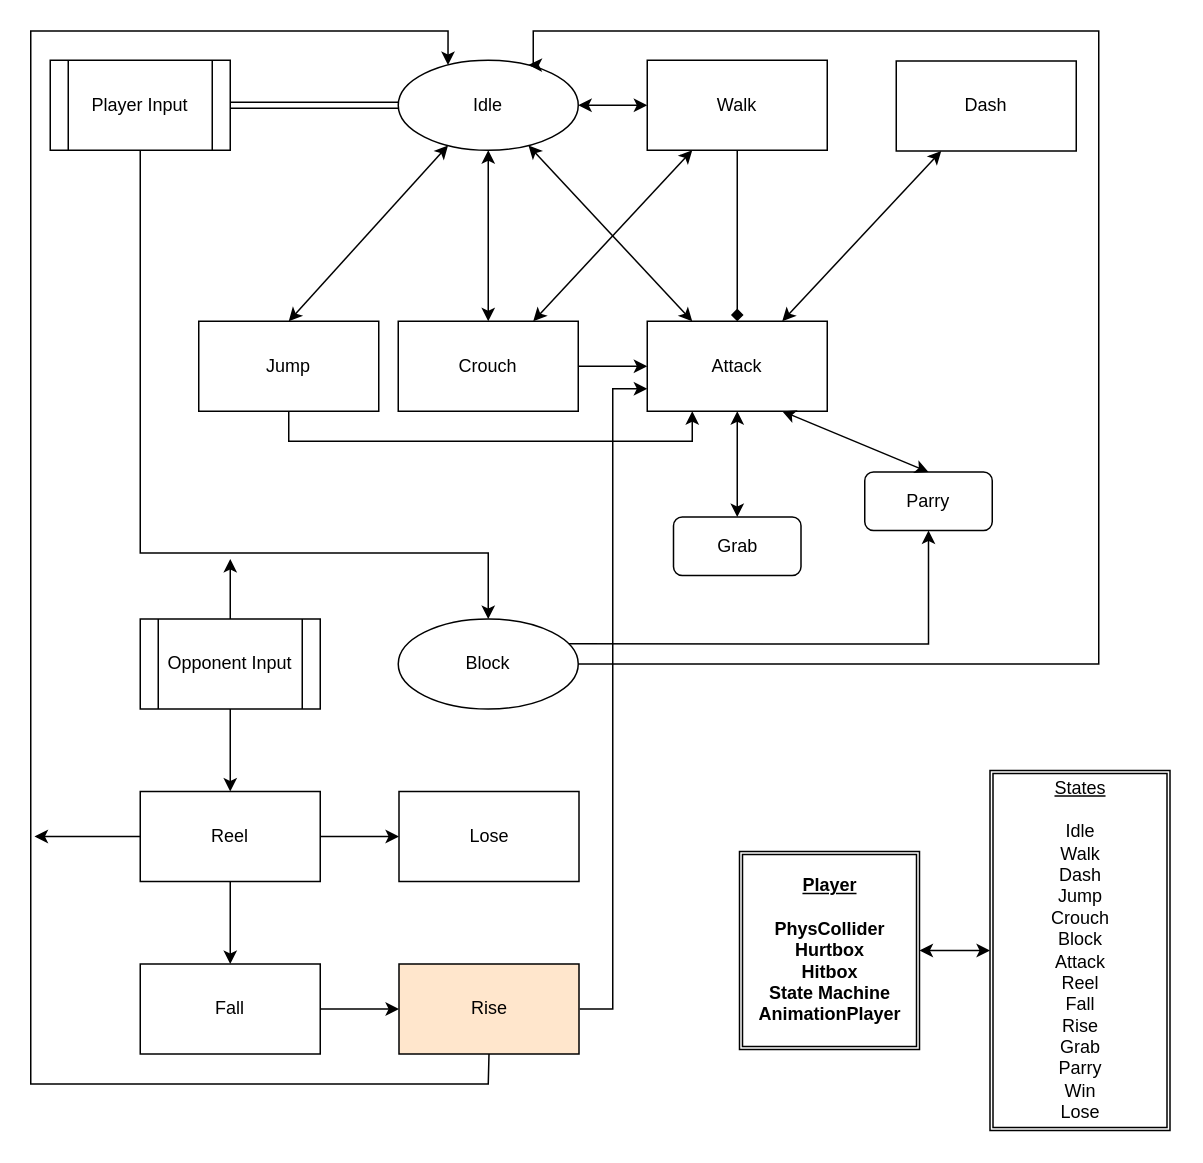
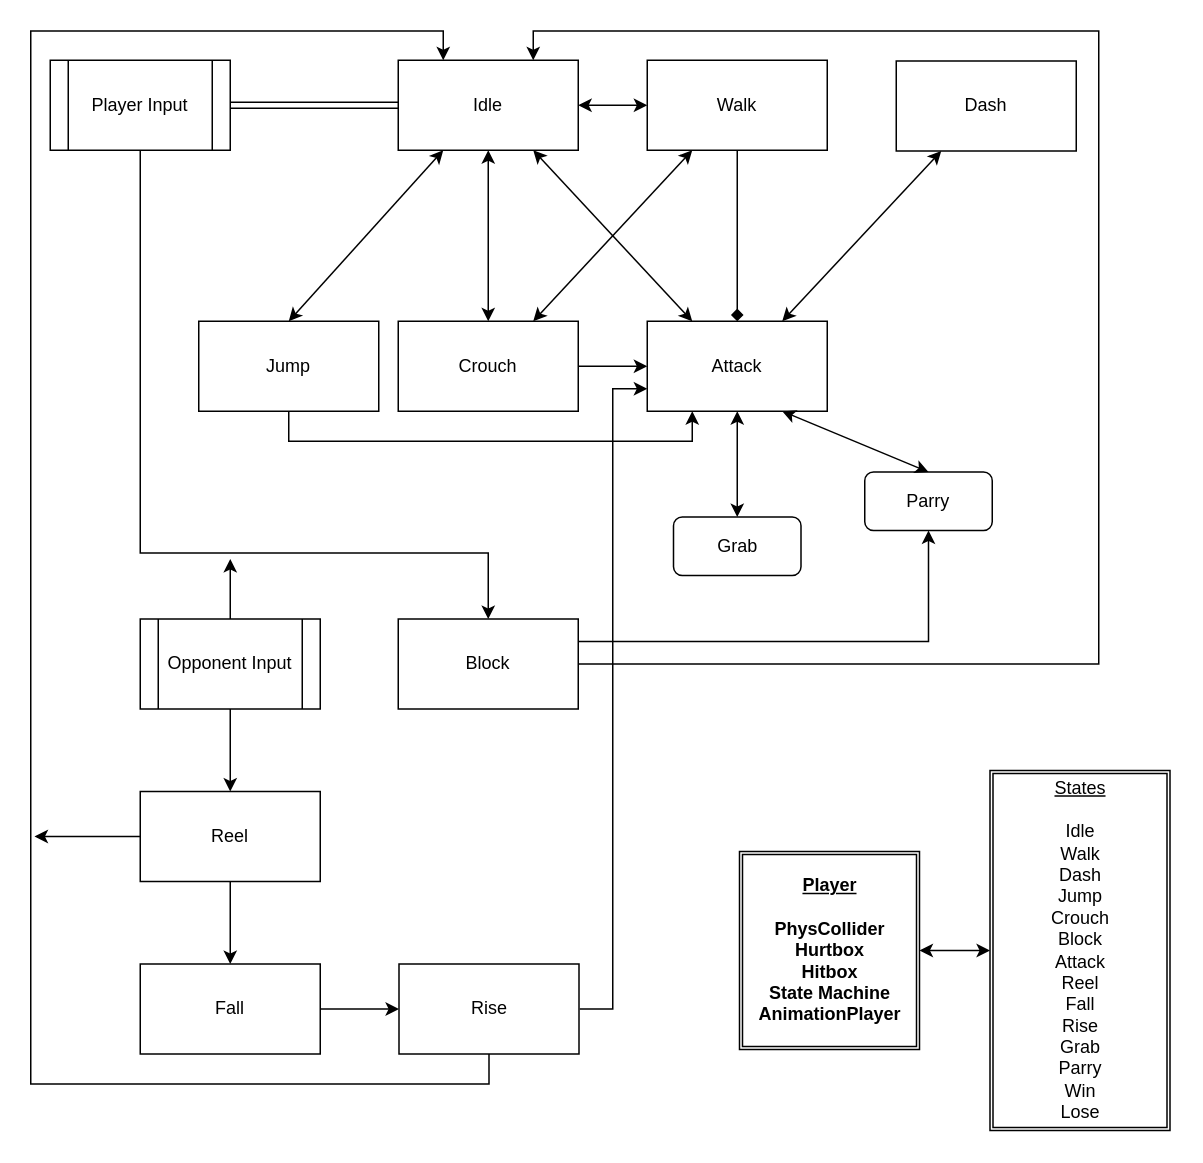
  <mxCell id="0" />
  <mxCell id="1" parent="0" />
- <mxCell id="2" value="Idle&lt;br&gt;" style="ellipse;whiteSpace=wrap;html=1;" vertex="1" parent="1"><mxGeometry x="265" y="39.5" width="120" height="60" as="geometry" /></mxCell>
+ <mxCell id="2" value="Idle&lt;br&gt;" style="rounded=0;whiteSpace=wrap;html=1;" vertex="1" parent="1"><mxGeometry x="265" y="39.5" width="120" height="60" as="geometry" /></mxCell>
  <mxCell id="3" value="Walk&lt;br&gt;" style="rounded=0;whiteSpace=wrap;html=1;" vertex="1" parent="1"><mxGeometry x="431" y="39.5" width="120" height="60" as="geometry" /></mxCell>
  <mxCell id="4" value="" style="endArrow=classic;startArrow=classic;html=1;entryX=1;entryY=0.5;entryDx=0;entryDy=0;" edge="1" parent="1" source="3" target="2"><mxGeometry width="50" height="50" relative="1" as="geometry"><mxPoint x="246" y="115.5" as="sourcePoint" /><mxPoint x="296" y="65.5" as="targetPoint" /></mxGeometry></mxCell>
  <mxCell id="5" value="Crouch" style="rounded=0;whiteSpace=wrap;html=1;" vertex="1" parent="1"><mxGeometry x="265" y="213.5" width="120" height="60" as="geometry" /></mxCell>
  <mxCell id="6" style="edgeStyle=orthogonalEdgeStyle;rounded=0;orthogonalLoop=1;jettySize=auto;html=1;exitX=0.5;exitY=1;exitDx=0;exitDy=0;entryX=0.25;entryY=1;entryDx=0;entryDy=0;" edge="1" parent="1" source="7" target="8"><mxGeometry relative="1" as="geometry" /></mxCell>
  <mxCell id="7" value="Jump&lt;br&gt;" style="rounded=0;whiteSpace=wrap;html=1;" vertex="1" parent="1"><mxGeometry x="132" y="213.5" width="120" height="60" as="geometry" /></mxCell>
  <mxCell id="8" value="Attack" style="rounded=0;whiteSpace=wrap;html=1;" vertex="1" parent="1"><mxGeometry x="431" y="213.5" width="120" height="60" as="geometry" /></mxCell>
- <mxCell id="9" style="edgeStyle=orthogonalEdgeStyle;rounded=0;orthogonalLoop=1;jettySize=auto;html=1;exitX=1;exitY=0.5;exitDx=0;exitDy=0;entryX=0;entryY=0.5;entryDx=0;entryDy=0;" edge="1" parent="1" source="11" target="37"><mxGeometry relative="1" as="geometry" /></mxCell>
  <mxCell id="10" style="edgeStyle=orthogonalEdgeStyle;rounded=0;orthogonalLoop=1;jettySize=auto;html=1;exitX=0;exitY=0.5;exitDx=0;exitDy=0;" edge="1" parent="1" source="11"><mxGeometry relative="1" as="geometry"><mxPoint x="22.5" y="557" as="targetPoint" /></mxGeometry></mxCell>
  <mxCell id="11" value="Reel" style="rounded=0;whiteSpace=wrap;html=1;" vertex="1" parent="1"><mxGeometry x="93" y="527" width="120" height="60" as="geometry" /></mxCell>
  <mxCell id="12" style="edgeStyle=orthogonalEdgeStyle;rounded=0;orthogonalLoop=1;jettySize=auto;html=1;exitX=1;exitY=0.5;exitDx=0;exitDy=0;entryX=0;entryY=0.5;entryDx=0;entryDy=0;" edge="1" parent="1" source="13" target="36"><mxGeometry relative="1" as="geometry" /></mxCell>
  <mxCell id="13" value="Fall&lt;br&gt;" style="rounded=0;whiteSpace=wrap;html=1;" vertex="1" parent="1"><mxGeometry x="93" y="642" width="120" height="60" as="geometry" /></mxCell>
  <mxCell id="14" value="" style="endArrow=classic;html=1;" edge="1" parent="1" source="11" target="13"><mxGeometry width="50" height="50" relative="1" as="geometry"><mxPoint x="-130.5" y="434" as="sourcePoint" /><mxPoint x="-80.5" y="384" as="targetPoint" /></mxGeometry></mxCell>
  <mxCell id="15" value="" style="endArrow=classic;startArrow=classic;html=1;entryX=0.75;entryY=0;entryDx=0;entryDy=0;exitX=0.25;exitY=1;exitDx=0;exitDy=0;" edge="1" parent="1" source="3" target="5"><mxGeometry width="50" height="50" relative="1" as="geometry"><mxPoint x="349" y="89.5" as="sourcePoint" /><mxPoint x="399" y="39.5" as="targetPoint" /></mxGeometry></mxCell>
  <mxCell id="16" value="" style="endArrow=classic;startArrow=classic;html=1;exitX=0.5;exitY=1;exitDx=0;exitDy=0;entryX=0.5;entryY=0;entryDx=0;entryDy=0;" edge="1" parent="1" source="2" target="5"><mxGeometry width="50" height="50" relative="1" as="geometry"><mxPoint x="242" y="79.5" as="sourcePoint" /><mxPoint x="292" y="29.5" as="targetPoint" /></mxGeometry></mxCell>
  <mxCell id="17" value="" style="endArrow=classic;startArrow=classic;html=1;entryX=0.25;entryY=1;entryDx=0;entryDy=0;exitX=0.5;exitY=0;exitDx=0;exitDy=0;" edge="1" parent="1" source="7" target="2"><mxGeometry width="50" height="50" relative="1" as="geometry"><mxPoint x="303" y="148.5" as="sourcePoint" /><mxPoint x="353" y="98.5" as="targetPoint" /></mxGeometry></mxCell>
  <mxCell id="18" value="" style="endArrow=classic;startArrow=classic;html=1;exitX=0.75;exitY=1;exitDx=0;exitDy=0;entryX=0.25;entryY=0;entryDx=0;entryDy=0;" edge="1" parent="1" source="2" target="8"><mxGeometry width="50" height="50" relative="1" as="geometry"><mxPoint x="272" y="287.5" as="sourcePoint" /><mxPoint x="322" y="237.5" as="targetPoint" /></mxGeometry></mxCell>
  <mxCell id="19" value="" style="endArrow=diamond;html=1;exitX=0.5;exitY=1;exitDx=0;exitDy=0;entryX=0.5;entryY=0;entryDx=0;entryDy=0;" edge="1" parent="1" source="3" target="8"><mxGeometry width="50" height="50" relative="1" as="geometry"><mxPoint x="341" y="97.5" as="sourcePoint" /><mxPoint x="391" y="47.5" as="targetPoint" /></mxGeometry></mxCell>
  <mxCell id="20" value="" style="endArrow=classic;html=1;entryX=0;entryY=0.5;entryDx=0;entryDy=0;exitX=1;exitY=0.5;exitDx=0;exitDy=0;" edge="1" parent="1" source="5" target="8"><mxGeometry width="50" height="50" relative="1" as="geometry"><mxPoint x="461" y="128.5" as="sourcePoint" /><mxPoint x="511" y="78.5" as="targetPoint" /></mxGeometry></mxCell>
  <mxCell id="21" style="edgeStyle=orthogonalEdgeStyle;rounded=0;orthogonalLoop=1;jettySize=auto;html=1;exitX=0.5;exitY=1;exitDx=0;exitDy=0;entryX=0.5;entryY=0;entryDx=0;entryDy=0;" edge="1" parent="1" source="22" target="30"><mxGeometry relative="1" as="geometry"><Array as="points"><mxPoint x="93" y="368" /><mxPoint x="325" y="368" /></Array></mxGeometry></mxCell>
  <mxCell id="22" value="Player Input&lt;br&gt;" style="shape=process;whiteSpace=wrap;html=1;backgroundOutline=1;" vertex="1" parent="1"><mxGeometry x="33" y="39.5" width="120" height="60" as="geometry" /></mxCell>
  <mxCell id="23" value="" style="shape=link;html=1;exitX=1;exitY=0.5;exitDx=0;exitDy=0;entryX=0;entryY=0.5;entryDx=0;entryDy=0;" edge="1" parent="1" source="22" target="2"><mxGeometry width="50" height="50" relative="1" as="geometry"><mxPoint x="183" y="112.5" as="sourcePoint" /><mxPoint x="233" y="62.5" as="targetPoint" /></mxGeometry></mxCell>
  <mxCell id="24" value="Grab" style="rounded=1;whiteSpace=wrap;html=1;" vertex="1" parent="1"><mxGeometry x="448.5" y="344" width="85" height="39" as="geometry" /></mxCell>
  <mxCell id="25" value="Parry" style="rounded=1;whiteSpace=wrap;html=1;" vertex="1" parent="1"><mxGeometry x="576" y="314" width="85" height="39" as="geometry" /></mxCell>
  <mxCell id="26" value="" style="endArrow=classic;startArrow=classic;html=1;entryX=0.5;entryY=1;entryDx=0;entryDy=0;exitX=0.5;exitY=0;exitDx=0;exitDy=0;" edge="1" parent="1" source="24" target="8"><mxGeometry width="50" height="50" relative="1" as="geometry"><mxPoint x="487" y="331.5" as="sourcePoint" /><mxPoint x="537" y="281.5" as="targetPoint" /></mxGeometry></mxCell>
  <mxCell id="27" value="" style="endArrow=classic;startArrow=classic;html=1;entryX=0.75;entryY=1;entryDx=0;entryDy=0;exitX=0.5;exitY=0;exitDx=0;exitDy=0;" edge="1" parent="1" source="25" target="8"><mxGeometry width="50" height="50" relative="1" as="geometry"><mxPoint x="539" y="334.5" as="sourcePoint" /><mxPoint x="589" y="284.5" as="targetPoint" /></mxGeometry></mxCell>
  <mxCell id="28" style="edgeStyle=orthogonalEdgeStyle;rounded=0;orthogonalLoop=1;jettySize=auto;html=1;exitX=1;exitY=0.25;exitDx=0;exitDy=0;entryX=0.5;entryY=1;entryDx=0;entryDy=0;" edge="1" parent="1" source="30" target="25"><mxGeometry relative="1" as="geometry" /></mxCell>
  <mxCell id="29" style="edgeStyle=orthogonalEdgeStyle;rounded=0;orthogonalLoop=1;jettySize=auto;html=1;exitX=1;exitY=0.5;exitDx=0;exitDy=0;entryX=0.75;entryY=0;entryDx=0;entryDy=0;" edge="1" parent="1" source="30" target="2"><mxGeometry relative="1" as="geometry"><Array as="points"><mxPoint x="732" y="442" /><mxPoint x="732" y="20" /><mxPoint x="355" y="20" /></Array></mxGeometry></mxCell>
- <mxCell id="30" value="Block" style="ellipse;whiteSpace=wrap;html=1;" vertex="1" parent="1"><mxGeometry x="265" y="412" width="120" height="60" as="geometry" /></mxCell>
+ <mxCell id="30" value="Block" style="rounded=0;whiteSpace=wrap;html=1;" vertex="1" parent="1"><mxGeometry x="265" y="412" width="120" height="60" as="geometry" /></mxCell>
  <mxCell id="31" style="edgeStyle=orthogonalEdgeStyle;rounded=0;orthogonalLoop=1;jettySize=auto;html=1;exitX=0.5;exitY=0;exitDx=0;exitDy=0;" edge="1" parent="1" source="32"><mxGeometry relative="1" as="geometry"><mxPoint x="153" y="372" as="targetPoint" /></mxGeometry></mxCell>
  <mxCell id="32" value="Opponent Input" style="shape=process;whiteSpace=wrap;html=1;backgroundOutline=1;rounded=0;" vertex="1" parent="1"><mxGeometry x="93" y="412" width="120" height="60" as="geometry" /></mxCell>
  <mxCell id="33" value="" style="endArrow=classic;html=1;exitX=0.5;exitY=1;exitDx=0;exitDy=0;entryX=0.5;entryY=0;entryDx=0;entryDy=0;" edge="1" parent="1" source="32" target="11"><mxGeometry width="50" height="50" relative="1" as="geometry"><mxPoint x="86.5" y="544" as="sourcePoint" /><mxPoint x="136.5" y="494" as="targetPoint" /></mxGeometry></mxCell>
  <mxCell id="34" style="edgeStyle=orthogonalEdgeStyle;rounded=0;orthogonalLoop=1;jettySize=auto;html=1;exitX=0.5;exitY=1;exitDx=0;exitDy=0;entryX=0.25;entryY=0;entryDx=0;entryDy=0;" edge="1" parent="1" source="36" target="2"><mxGeometry relative="1" as="geometry"><Array as="points"><mxPoint x="325" y="702" /><mxPoint x="325" y="722" /><mxPoint x="20" y="722" /><mxPoint x="20" y="20" /><mxPoint x="295" y="20" /></Array></mxGeometry></mxCell>
  <mxCell id="35" style="edgeStyle=orthogonalEdgeStyle;rounded=0;orthogonalLoop=1;jettySize=auto;html=1;entryX=0;entryY=0.75;entryDx=0;entryDy=0;" edge="1" parent="1" target="8"><mxGeometry relative="1" as="geometry"><mxPoint x="386" y="672" as="sourcePoint" /><Array as="points"><mxPoint x="386" y="672" /><mxPoint x="408" y="672" /><mxPoint x="408" y="259" /></Array></mxGeometry></mxCell>
- <mxCell id="36" value="Rise" style="rounded=0;whiteSpace=wrap;html=1;fillColor=#ffe6cc;" vertex="1" parent="1"><mxGeometry x="265.5" y="642" width="120" height="60" as="geometry" /></mxCell>
- <mxCell id="37" value="Lose" style="rounded=0;whiteSpace=wrap;html=1;" vertex="1" parent="1"><mxGeometry x="265.5" y="527" width="120" height="60" as="geometry" /></mxCell>
+ <mxCell id="36" value="Rise" style="rounded=0;whiteSpace=wrap;html=1;" vertex="1" parent="1"><mxGeometry x="265.5" y="642" width="120" height="60" as="geometry" /></mxCell>
  <mxCell id="38" value="&lt;u&gt;States&lt;/u&gt;&lt;br&gt;&lt;br&gt;Idle&lt;br&gt;Walk&lt;br&gt;Dash&lt;br&gt;Jump&lt;br&gt;Crouch&lt;br&gt;Block&lt;br&gt;Attack&lt;br&gt;Reel&lt;br&gt;Fall&lt;br&gt;Rise&lt;br&gt;Grab&lt;br&gt;Parry&lt;br&gt;Win&lt;br&gt;Lose" style="shape=ext;double=1;rounded=0;whiteSpace=wrap;html=1;" vertex="1" parent="1"><mxGeometry x="659.5" y="513" width="120" height="240" as="geometry" /></mxCell>
  <mxCell id="39" value="&lt;table&gt;&lt;tbody&gt;&lt;tr&gt;&lt;th align=&quot;center&quot;&gt;&lt;u&gt;Player&lt;/u&gt;&lt;br&gt;&lt;br&gt;&lt;span&gt;PhysCollider&lt;br&gt;Hurtbox&lt;br&gt;Hitbox&lt;br&gt;State Machine&lt;br&gt;&lt;/span&gt;&lt;span&gt;AnimationPlayer&lt;/span&gt;&lt;/th&gt;&lt;/tr&gt;&lt;/tbody&gt;&lt;/table&gt;" style="shape=ext;double=1;rounded=0;whiteSpace=wrap;html=1;" vertex="1" parent="1"><mxGeometry x="492.5" y="567" width="120" height="132" as="geometry" /></mxCell>
  <mxCell id="40" value="" style="endArrow=classic;startArrow=classic;html=1;entryX=1;entryY=0.5;entryDx=0;entryDy=0;exitX=0;exitY=0.5;exitDx=0;exitDy=0;" edge="1" parent="1" source="38" target="39"><mxGeometry width="50" height="50" relative="1" as="geometry"><mxPoint x="-39.5" y="842" as="sourcePoint" /><mxPoint x="10.5" y="792" as="targetPoint" /></mxGeometry></mxCell>
  <mxCell id="41" value="Dash" style="rounded=0;whiteSpace=wrap;html=1;" vertex="1" parent="1"><mxGeometry x="597" y="40" width="120" height="60" as="geometry" /></mxCell>
  <mxCell id="42" value="" style="endArrow=classic;startArrow=classic;html=1;entryX=0.25;entryY=1;entryDx=0;entryDy=0;exitX=0.75;exitY=0;exitDx=0;exitDy=0;" edge="1" parent="1" source="8" target="41"><mxGeometry width="50" height="50" relative="1" as="geometry"><mxPoint x="554" y="177" as="sourcePoint" /><mxPoint x="604" y="127" as="targetPoint" /></mxGeometry></mxCell>
